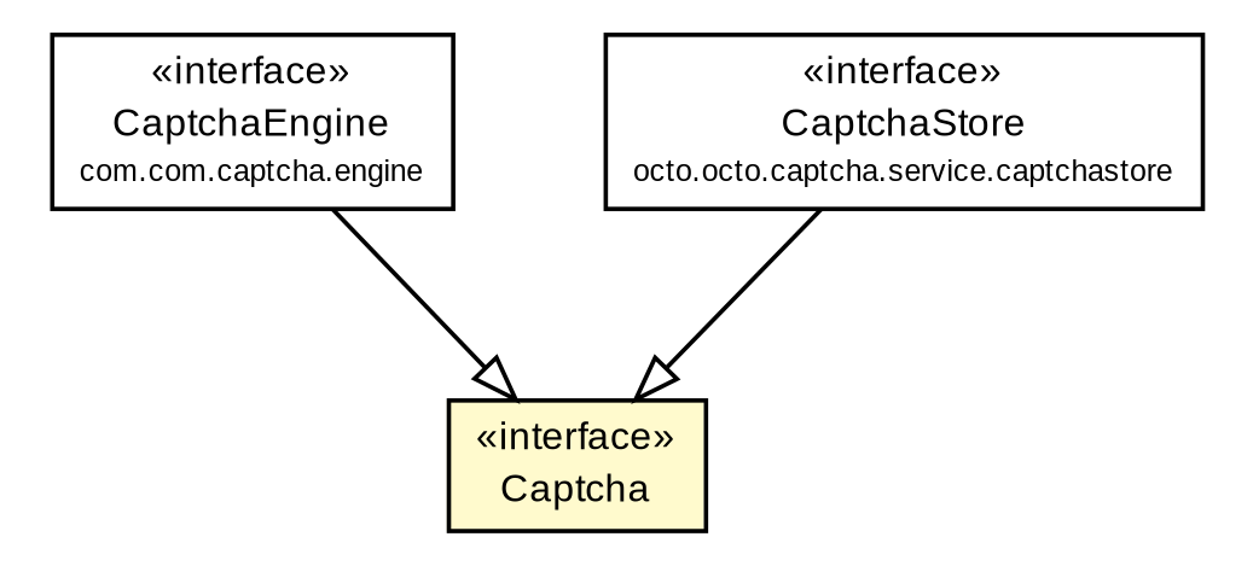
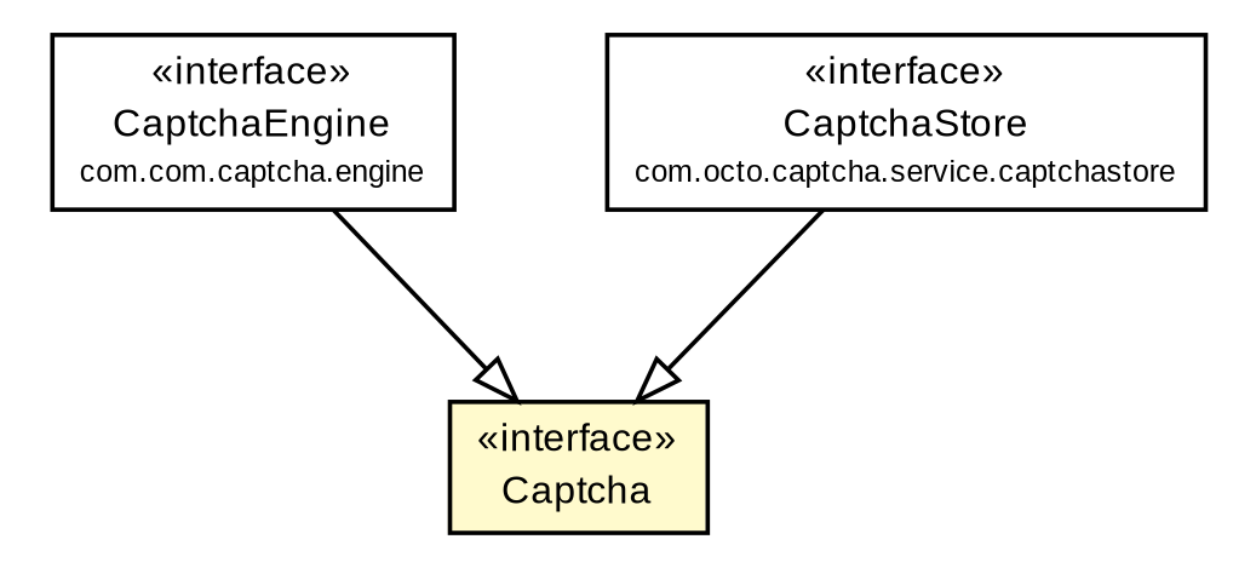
  digraph {
    node [fontcolor=black fontname=arial fontsize=9.0 shape=plaintext]
    edge [arrowhead=onormal color=black fontcolor=black fontname=arial fontsize=10.0 headport=p labelfontname=arial labelfontsize=10 style=solid tailport=p]
    n1 [label=<<table border="0" cellborder="1" cellspacing="0" cellpadding="2" port="p" bgcolor="lemonChiffon" href="./Captcha.html"> 		<tr><td><table border="0" cellspacing="0" cellpadding="1"> 			<tr><td> &laquo;interface&raquo; </td></tr> 			<tr><td> Captcha </td></tr> 		</table></td></tr> 		</table>>]
    n2 [label=<<table border="0" cellborder="1" cellspacing="0" cellpadding="2" port="p" href="./engine/CaptchaEngine.html"> 		<tr><td><table border="0" cellspacing="0" cellpadding="1"> 			<tr><td> &laquo;interface&raquo; </td></tr> 			<tr><td> CaptchaEngine </td></tr> 			<tr><td><font point-size="7.0"> com.com.captcha.engine </font></td></tr> 		</table></td></tr> 		</table>>]
-   n3 [label=<<table border="0" cellborder="1" cellspacing="0" cellpadding="2" port="p" href="./service/captchastore/CaptchaStore.html"> 		<tr><td><table border="0" cellspacing="0" cellpadding="1"> 			<tr><td> &laquo;interface&raquo; </td></tr> 			<tr><td> CaptchaStore </td></tr> 			<tr><td><font point-size="7.0"> octo.octo.captcha.service.captchastore </font></td></tr> 		</table></td></tr> 		</table>>]
+   n3 [label=<<table border="0" cellborder="1" cellspacing="0" cellpadding="2" port="p" href="./service/captchastore/CaptchaStore.html"> 		<tr><td><table border="0" cellspacing="0" cellpadding="1"> 			<tr><td> &laquo;interface&raquo; </td></tr> 			<tr><td> CaptchaStore </td></tr> 			<tr><td><font point-size="7.0"> com.octo.captcha.service.captchastore </font></td></tr> 		</table></td></tr> 		</table>>]
    n2 -> n1
    n3 -> n1
  }
